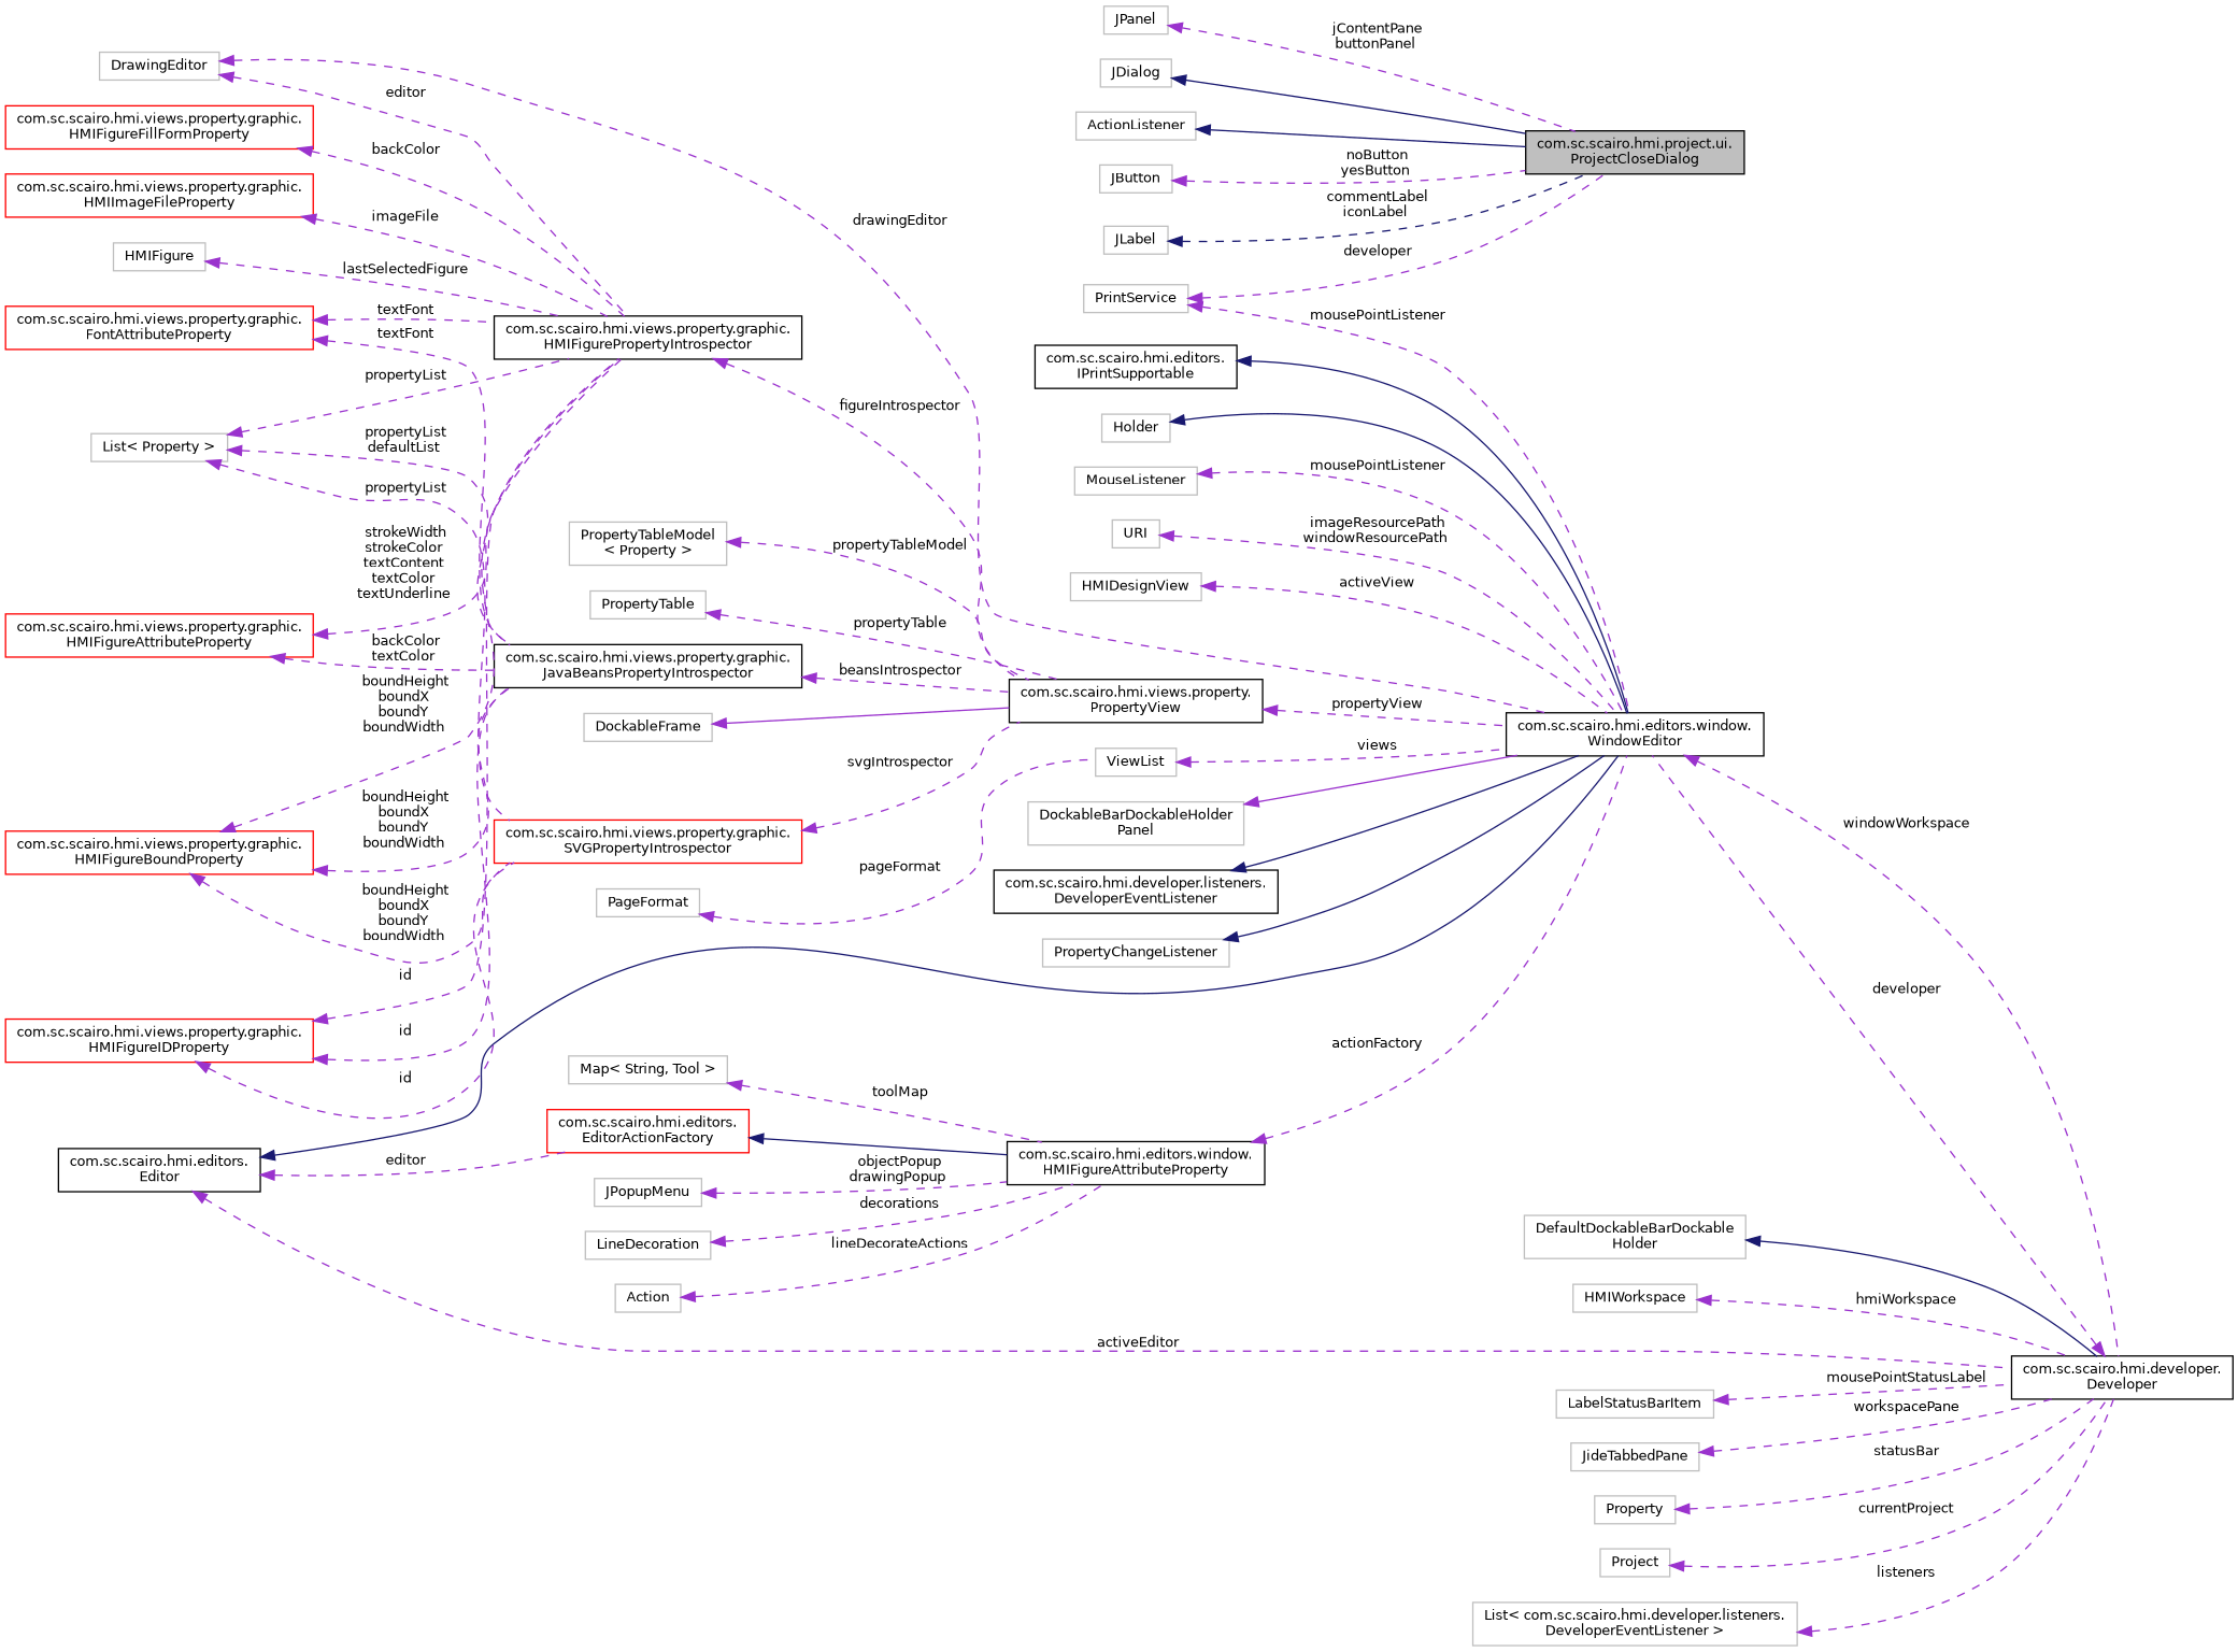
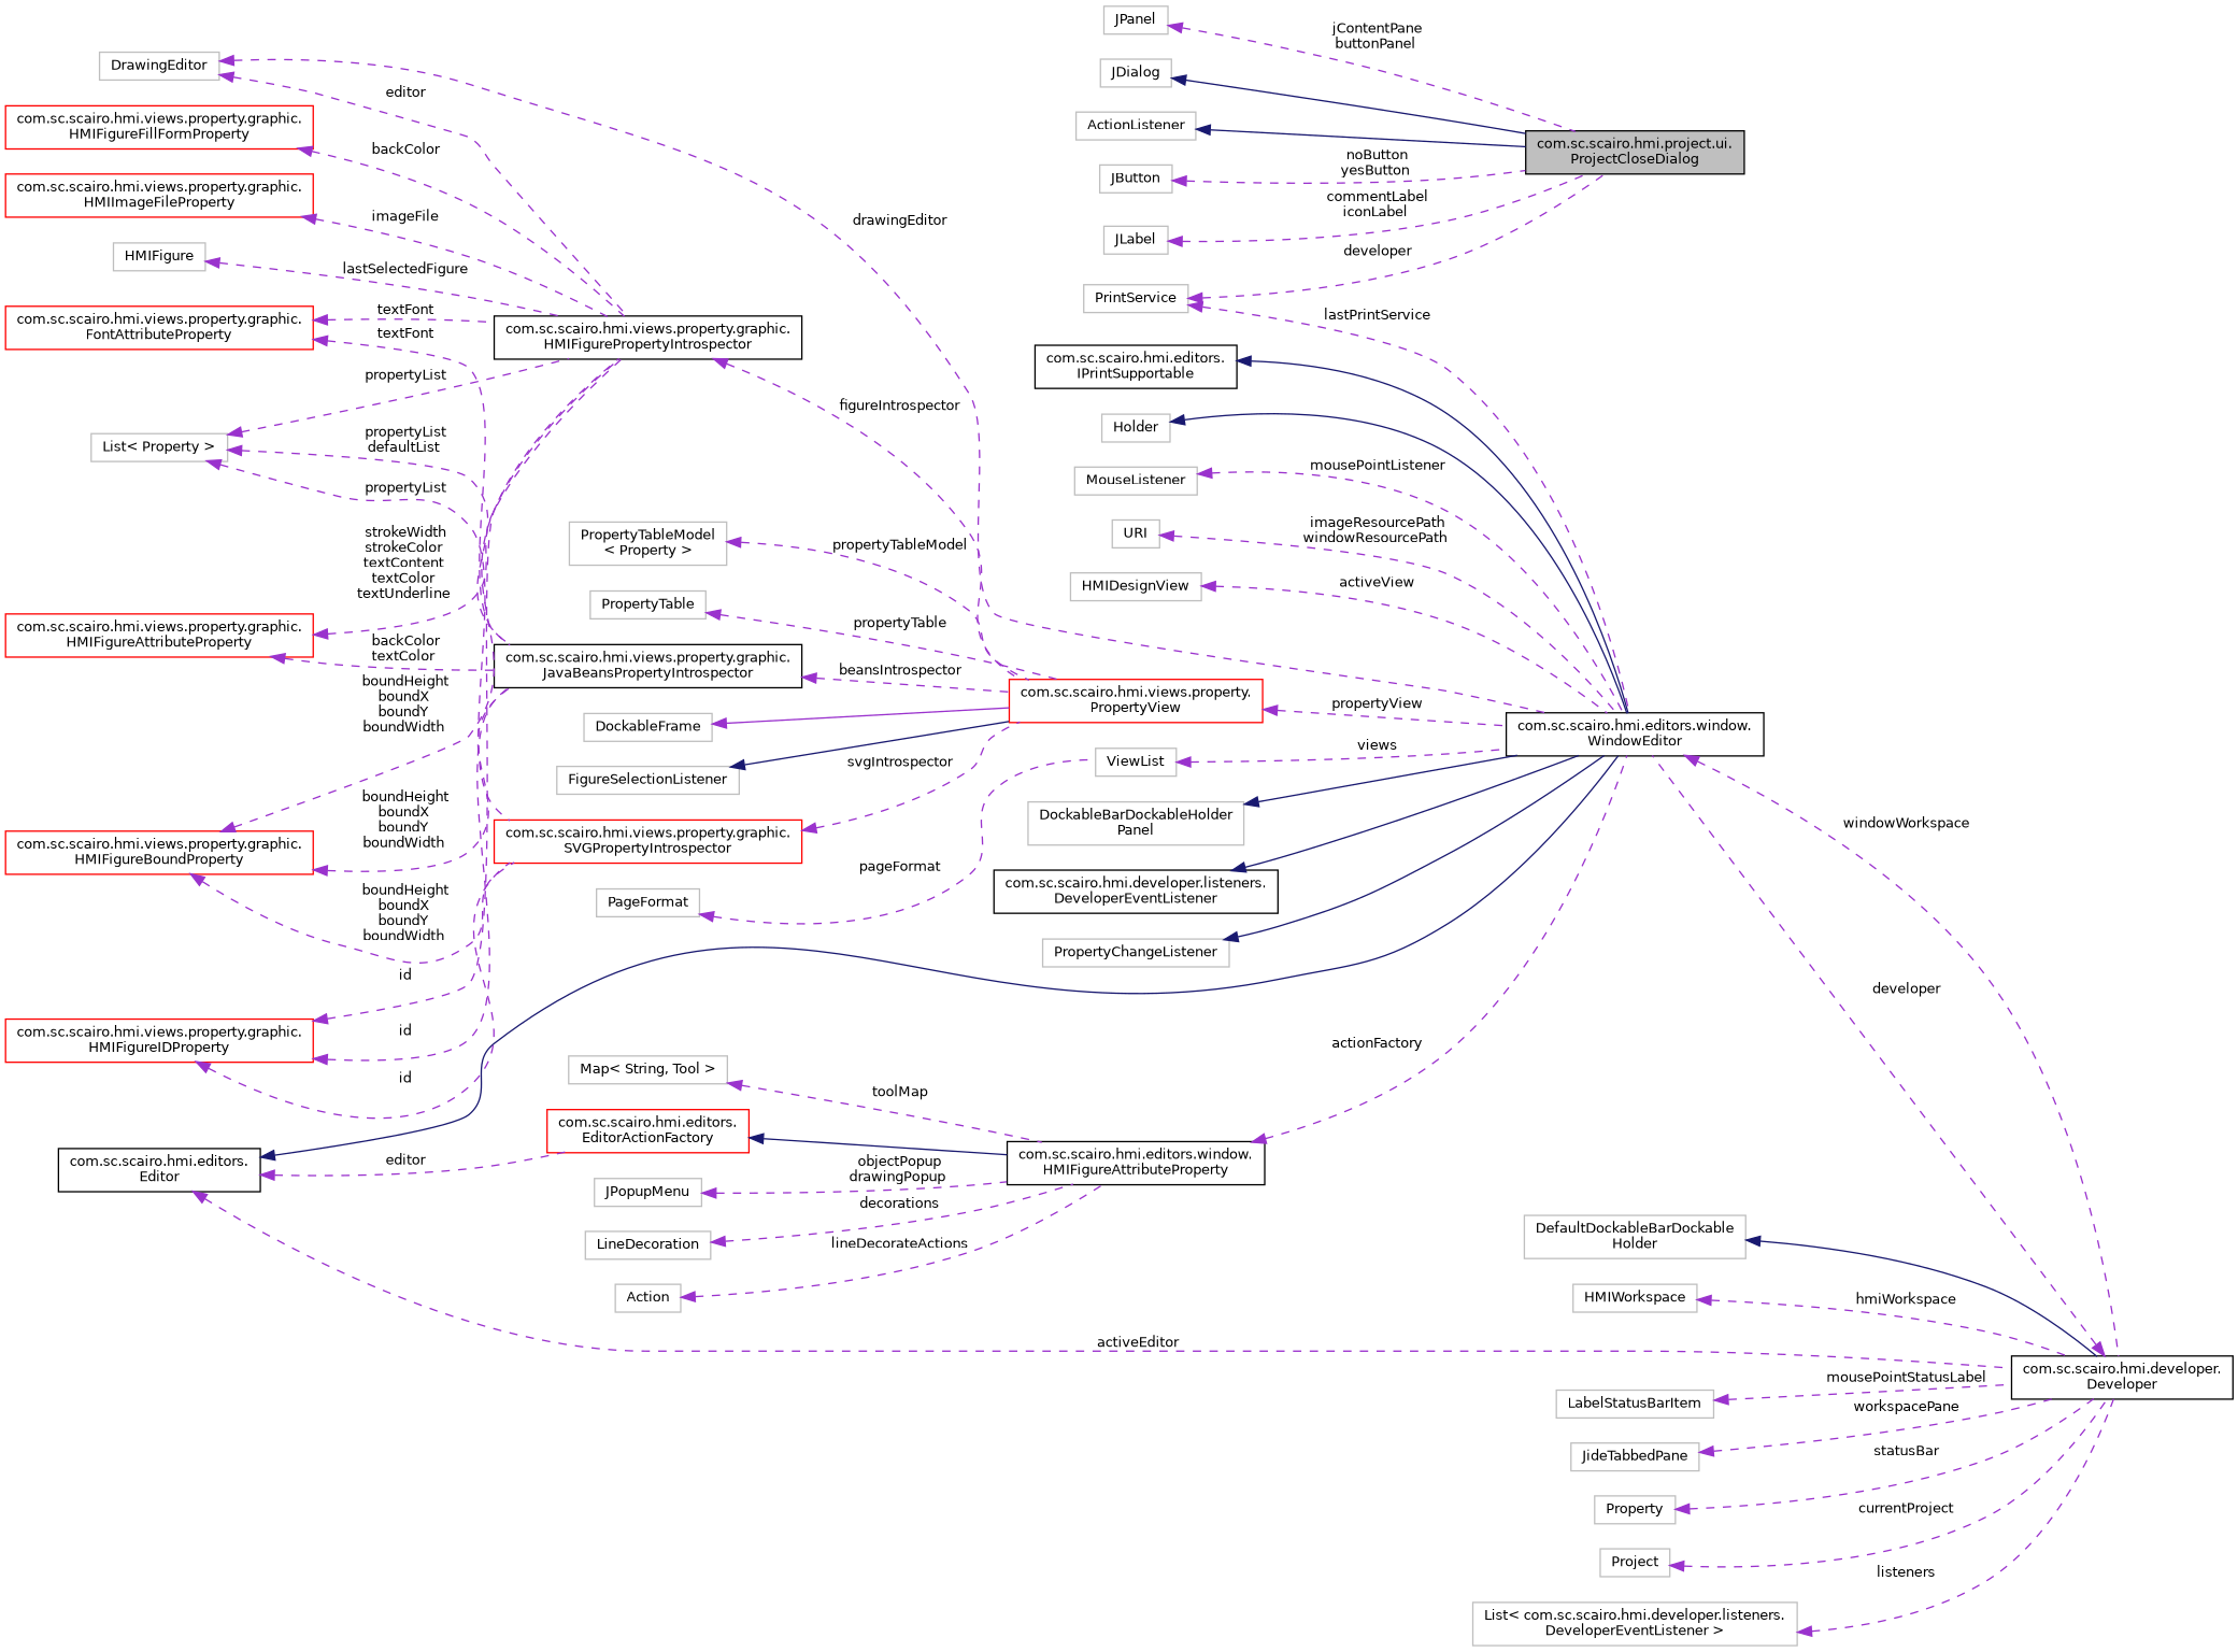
  digraph {
    rankdir=LR
    node [color=grey75 fillcolor=white fontname=Helvetica fontsize=10 shape=record style=filled]
    edge [color=darkorchid3 dir=back fontname=Helvetica fontsize=10 labelfontname=Helvetica labelfontsize=10 style=dashed]
    n1 [color=black fillcolor=grey75 fontcolor=black height=0.2 label="com.sc.scairo.hmi.project.ui.\lProjectCloseDialog" width=0.4]
    n2 [height=0.2 label=JDialog width=0.4]
    n3 [height=0.2 label=ActionListener width=0.4]
    n4 [height=0.2 label=JButton width=0.4]
    n5 [height=0.2 label=JLabel width=0.4]
    n6 [color=black height=0.2 label="com.sc.scairo.hmi.developer.\lDeveloper" width=0.4]
    n7 [color=black height=0.2 label="com.sc.scairo.hmi.editors.window.\lWindowEditor" width=0.4]
    n8 [height=0.2 label="DefaultDockableBarDockable\lHolder" width=0.4]
    n9 [height=0.2 label=HMIWorkspace width=0.4]
    n10 [height=0.2 label="DockableBarDockableHolder\lPanel" width=0.4]
    n11 [color=black height=0.2 label="com.sc.scairo.hmi.developer.listeners.\lDeveloperEventListener" width=0.4]
    n12 [height=0.2 label=PropertyChangeListener width=0.4]
    n13 [color=black height=0.2 label="com.sc.scairo.hmi.editors.\lEditor" width=0.4]
    n14 [color=red height=0.2 label="com.sc.scairo.hmi.editors.\lEditorActionFactory" width=0.4]
    n15 [color=black height=0.2 label="com.sc.scairo.hmi.editors.window.\lHMIFigureAttributeProperty" width=0.4]
    n16 [color=black height=0.2 label="com.sc.scairo.hmi.editors.\lIPrintSupportable" width=0.4]
    n17 [height=0.2 label=Holder width=0.4]
    n18 [height=0.2 label=DrawingEditor width=0.4]
    n19 [color=black height=0.2 label="com.sc.scairo.hmi.views.property.graphic.\lHMIFigurePropertyIntrospector" width=0.4]
-   n20 [color=black height=0.2 label="com.sc.scairo.hmi.views.property.\lPropertyView" width=0.4]
+   n20 [color=red height=0.2 label="com.sc.scairo.hmi.views.property.\lPropertyView" width=0.4]
    n21 [height=0.2 label=PrintService width=0.4]
    n22 [height=0.2 label=MouseListener width=0.4]
    n23 [height=0.2 label=PageFormat width=0.4]
    n24 [height=0.2 label=ViewList width=0.4]
    n25 [height=0.2 label=URI width=0.4]
    n26 [height=0.2 label=HMIDesignView width=0.4]
    n27 [height=0.2 label=DockableFrame width=0.4]
+   n28 [height=0.2 label=FigureSelectionListener width=0.4]
    n29 [color=black height=0.2 label="com.sc.scairo.hmi.views.property.graphic.\lJavaBeansPropertyIntrospector" width=0.4]
    n30 [color=red height=0.2 label="com.sc.scairo.hmi.views.property.graphic.\lHMIFigureBoundProperty" width=0.4]
    n31 [color=red height=0.2 label="com.sc.scairo.hmi.views.property.graphic.\lSVGPropertyIntrospector" width=0.4]
    n32 [color=red height=0.2 label="com.sc.scairo.hmi.views.property.graphic.\lHMIFigureIDProperty" width=0.4]
    n33 [height=0.2 label="List\< Property \>" width=0.4]
    n34 [color=red height=0.2 label="com.sc.scairo.hmi.views.property.graphic.\lHMIFigureAttributeProperty" width=0.4]
    n35 [color=red height=0.2 label="com.sc.scairo.hmi.views.property.graphic.\lFontAttributeProperty" width=0.4]
    n36 [color=red height=0.2 label="com.sc.scairo.hmi.views.property.graphic.\lHMIFigureFillFormProperty" width=0.4]
    n37 [color=red height=0.2 label="com.sc.scairo.hmi.views.property.graphic.\lHMIImageFileProperty" width=0.4]
    n38 [height=0.2 label=HMIFigure width=0.4]
    n39 [height=0.2 label="PropertyTableModel\l\< Property \>" width=0.4]
    n40 [height=0.2 label=PropertyTable width=0.4]
    n41 [height=0.2 label=JPopupMenu width=0.4]
    n42 [height=0.2 label=LineDecoration width=0.4]
    n43 [height=0.2 label=Action width=0.4]
    n44 [height=0.2 label="Map\< String, Tool \>" width=0.4]
    n45 [height=0.2 label=LabelStatusBarItem width=0.4]
    n46 [height=0.2 label=JideTabbedPane width=0.4]
    n47 [height=0.2 label=Property width=0.4]
    n48 [height=0.2 label=Project width=0.4]
    n49 [height=0.2 label="List\< com.sc.scairo.hmi.developer.listeners.\lDeveloperEventListener \>" width=0.4]
    n50 [height=0.2 label=JPanel width=0.4]
    n2 -> n1 [color=midnightblue style=solid]
    n3 -> n1 [color=midnightblue style=solid]
    n4 -> n1 [label=" noButton\nyesButton"]
-   n5 -> n1 [color=midnightblue label=" commentLabel\niconLabel"]
+   n5 -> n1 [label=" commentLabel\niconLabel"]
    n6 -> n7 [label=" developer"]
    n7 -> n6 [label=" windowWorkspace"]
    n8 -> n6 [color=midnightblue style=solid]
    n9 -> n6 [label=" hmiWorkspace"]
-   n10 -> n7 [style=solid]
+   n10 -> n7 [color=midnightblue style=solid]
    n11 -> n7 [color=midnightblue style=solid]
    n12 -> n7 [color=midnightblue style=solid]
    n13 -> n6 [label=" activeEditor"]
    n13 -> n7 [color=midnightblue style=solid]
    n13 -> n14 [label=" editor"]
    n14 -> n15 [color=midnightblue style=solid]
    n15 -> n7 [label=" actionFactory"]
    n16 -> n7 [color=midnightblue style=solid]
    n17 -> n7 [color=midnightblue style=solid]
    n18 -> n7 [label=" drawingEditor"]
    n18 -> n19 [label=" editor"]
    n19 -> n20 [label=" figureIntrospector"]
    n20 -> n7 [label=" propertyView"]
    n21 -> n1 [label=" developer"]
-   n21 -> n7 [label=" mousePointListener"]
+   n21 -> n7 [label=" lastPrintService"]
    n22 -> n7 [label=" mousePointListener"]
    n23 -> n24 [label=" pageFormat"]
    n24 -> n7 [label=" views"]
    n25 -> n7 [label=" imageResourcePath\nwindowResourcePath"]
    n26 -> n7 [label=" activeView"]
    n27 -> n20 [style=solid]
+   n28 -> n20 [color=midnightblue style=solid]
    n29 -> n20 [label=" beansIntrospector"]
    n30 -> n19 [label=" boundHeight\nboundX\nboundY\nboundWidth"]
    n30 -> n29 [label=" boundHeight\nboundX\nboundY\nboundWidth"]
    n30 -> n31 [label=" boundHeight\nboundX\nboundY\nboundWidth"]
    n31 -> n20 [label=" svgIntrospector"]
    n32 -> n19 [label=" id"]
    n32 -> n29 [label=" id"]
    n32 -> n31 [label=" id"]
    n33 -> n19 [label=" propertyList"]
    n33 -> n29 [label=" propertyList\ndefaultList"]
    n33 -> n31 [label=" propertyList"]
    n34 -> n19 [label=" strokeWidth\nstrokeColor\ntextContent\ntextColor\ntextUnderline"]
    n34 -> n29 [label=" backColor\ntextColor"]
    n35 -> n19 [label=" textFont"]
    n35 -> n29 [label=" textFont"]
    n36 -> n19 [label=" backColor"]
    n37 -> n19 [label=" imageFile"]
    n38 -> n19 [label=" lastSelectedFigure"]
    n39 -> n20 [label=" propertyTableModel"]
    n40 -> n20 [label=" propertyTable"]
    n41 -> n15 [label=" objectPopup\ndrawingPopup"]
    n42 -> n15 [label=" decorations"]
    n43 -> n15 [label=" lineDecorateActions"]
    n44 -> n15 [label=" toolMap"]
    n45 -> n6 [label=" mousePointStatusLabel"]
    n46 -> n6 [label=" workspacePane"]
    n47 -> n6 [label=" statusBar"]
    n48 -> n6 [label=" currentProject"]
    n49 -> n6 [label=" listeners"]
    n50 -> n1 [label=" jContentPane\nbuttonPanel"]
  }
